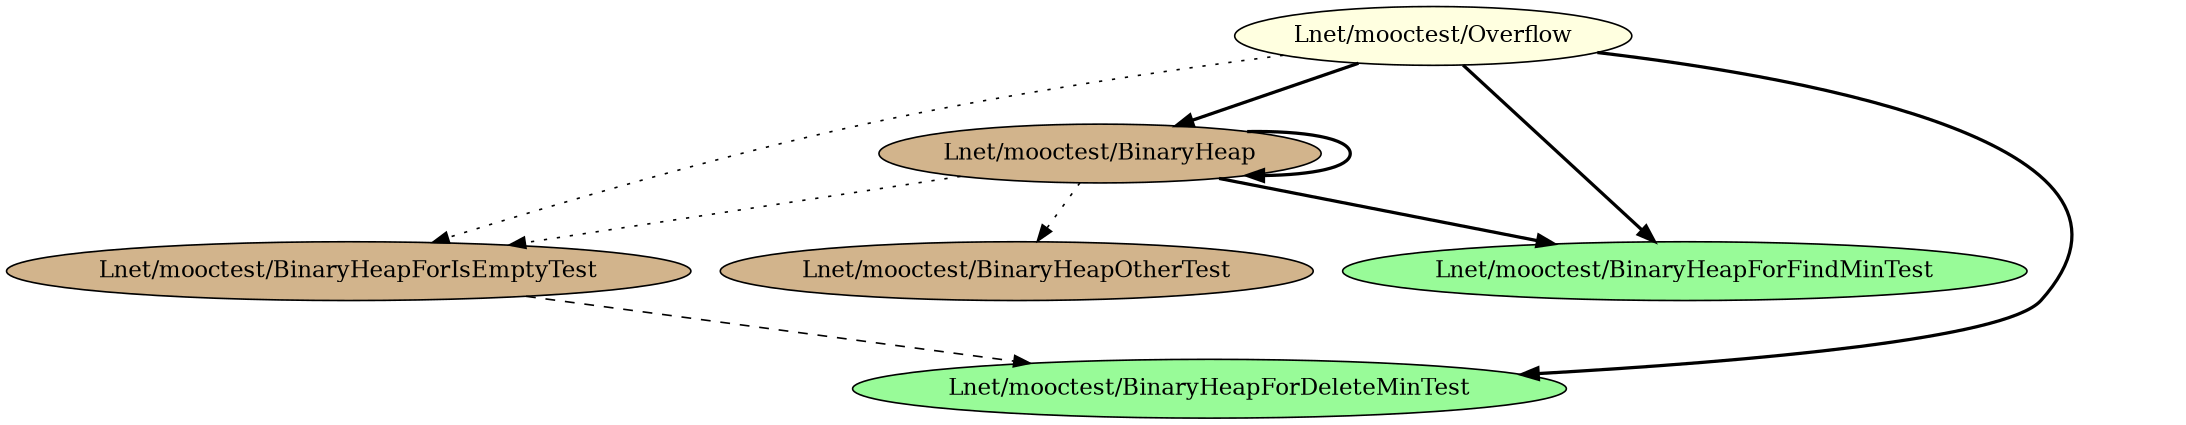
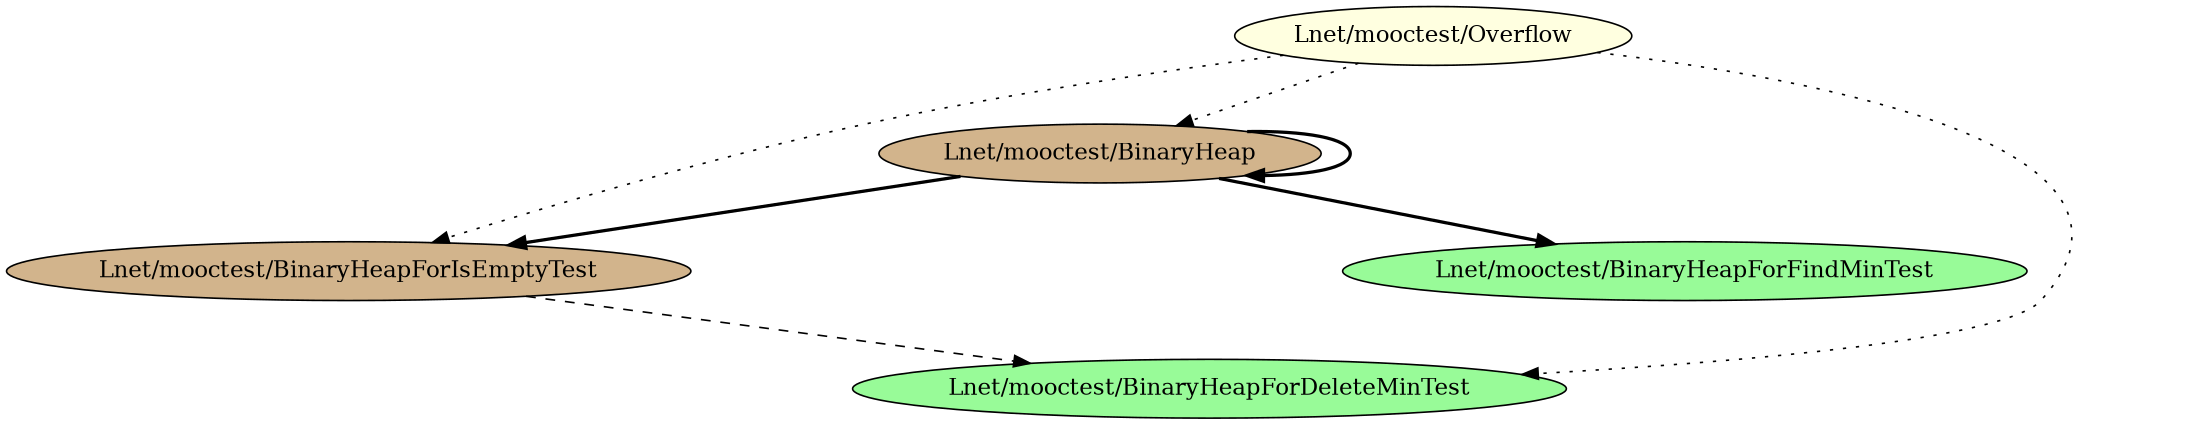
  digraph {
    node [fillcolor=tan style=filled]
    edge [style=bold]
    "Lnet/mooctest/BinaryHeap"
-   "Lnet/mooctest/BinaryHeapOtherTest"
    "Lnet/mooctest/BinaryHeapForIsEmptyTest"
    "Lnet/mooctest/BinaryHeapForFindMinTest" [fillcolor=palegreen]
    "Lnet/mooctest/BinaryHeapForDeleteMinTest" [fillcolor=palegreen]
    "Lnet/mooctest/Overflow" [fillcolor=lightyellow]
    "Lnet/mooctest/BinaryHeap" -> "Lnet/mooctest/BinaryHeap"
-   "Lnet/mooctest/BinaryHeap" -> "Lnet/mooctest/BinaryHeapOtherTest" [style=dotted]
-   "Lnet/mooctest/BinaryHeap" -> "Lnet/mooctest/BinaryHeapForIsEmptyTest" [style=dotted]
+   "Lnet/mooctest/BinaryHeap" -> "Lnet/mooctest/BinaryHeapForIsEmptyTest"
    "Lnet/mooctest/BinaryHeap" -> "Lnet/mooctest/BinaryHeapForFindMinTest"
    "Lnet/mooctest/BinaryHeapForIsEmptyTest" -> "Lnet/mooctest/BinaryHeapForDeleteMinTest" [style=dashed]
-   "Lnet/mooctest/Overflow" -> "Lnet/mooctest/BinaryHeap"
+   "Lnet/mooctest/Overflow" -> "Lnet/mooctest/BinaryHeap" [style=dotted]
    "Lnet/mooctest/Overflow" -> "Lnet/mooctest/BinaryHeapForIsEmptyTest" [style=dotted]
-   "Lnet/mooctest/Overflow" -> "Lnet/mooctest/BinaryHeapForFindMinTest"
-   "Lnet/mooctest/Overflow" -> "Lnet/mooctest/BinaryHeapForDeleteMinTest"
+   "Lnet/mooctest/Overflow" -> "Lnet/mooctest/BinaryHeapForDeleteMinTest" [style=dotted]
  }
